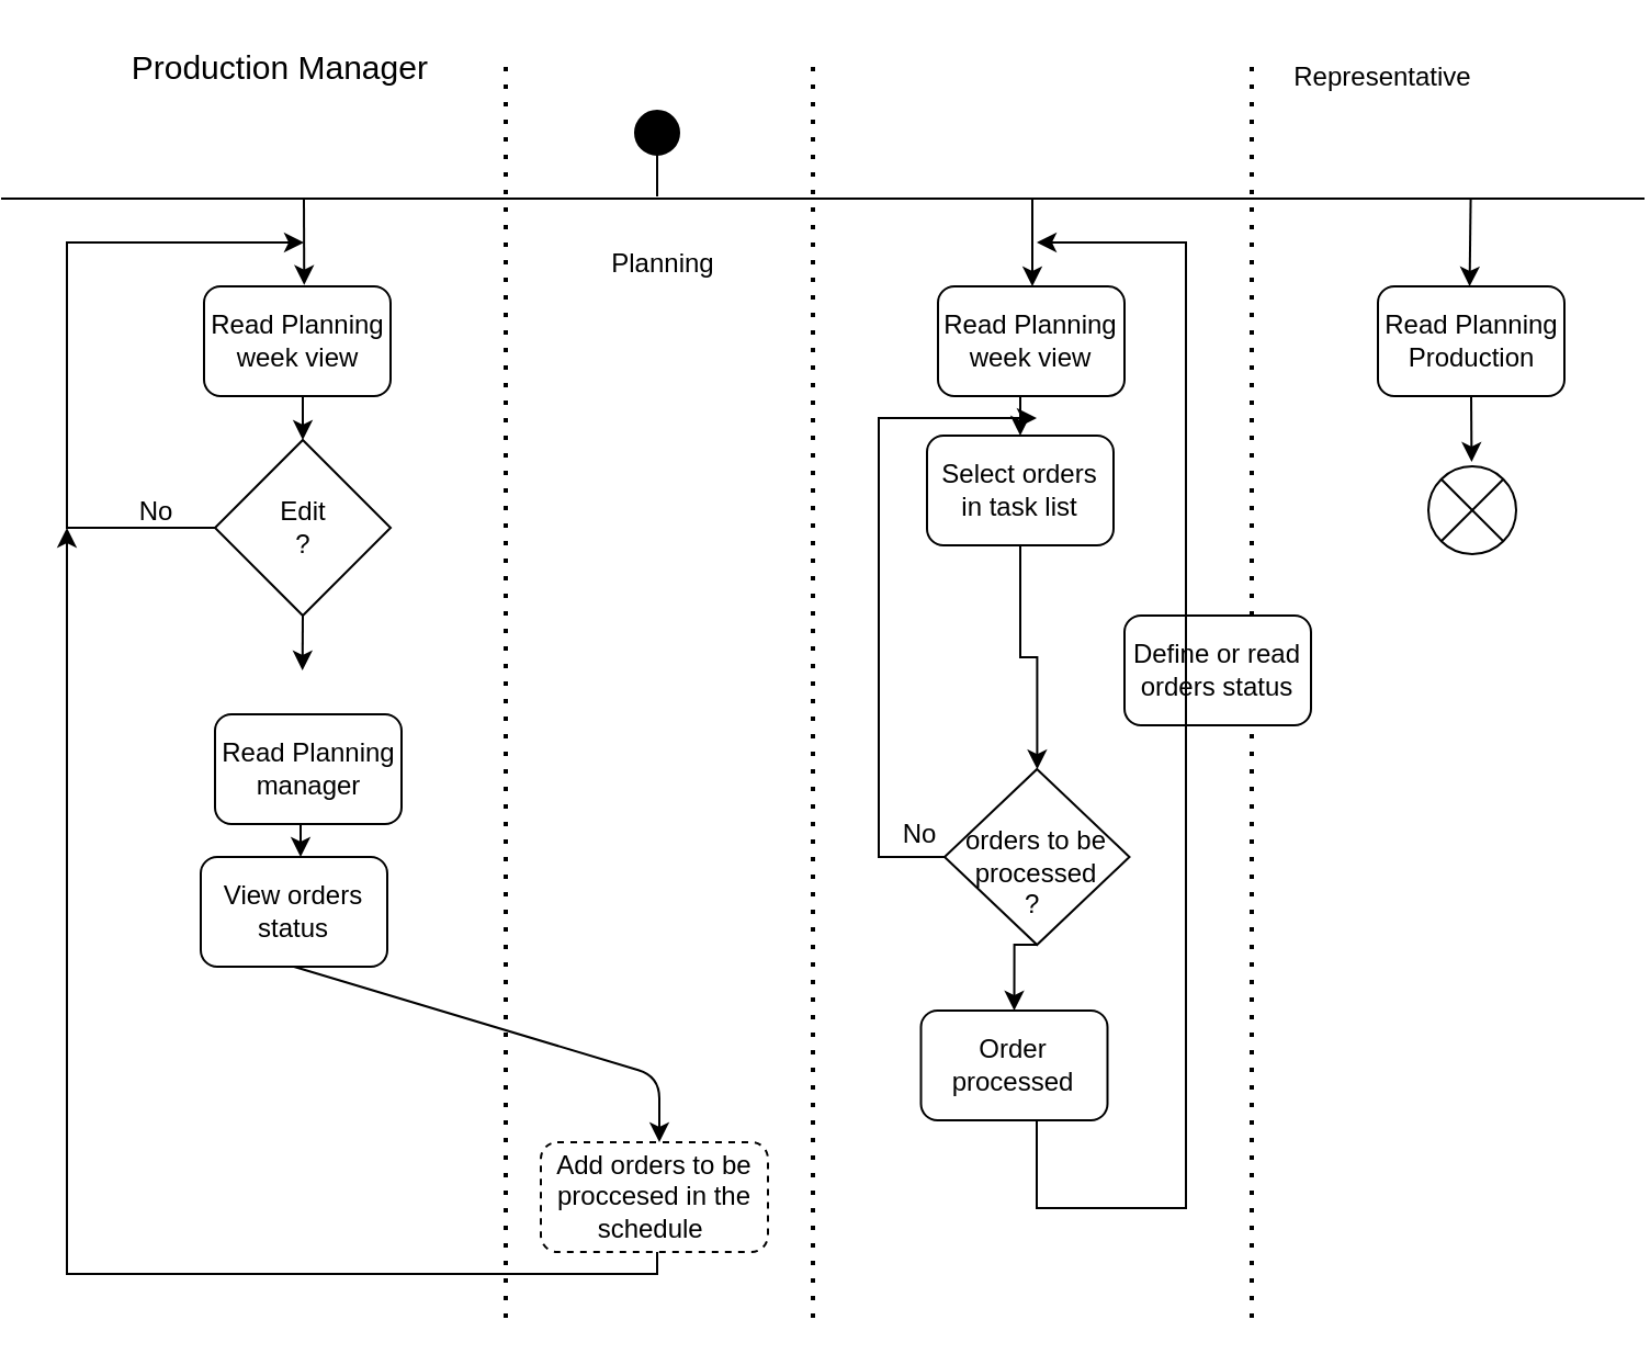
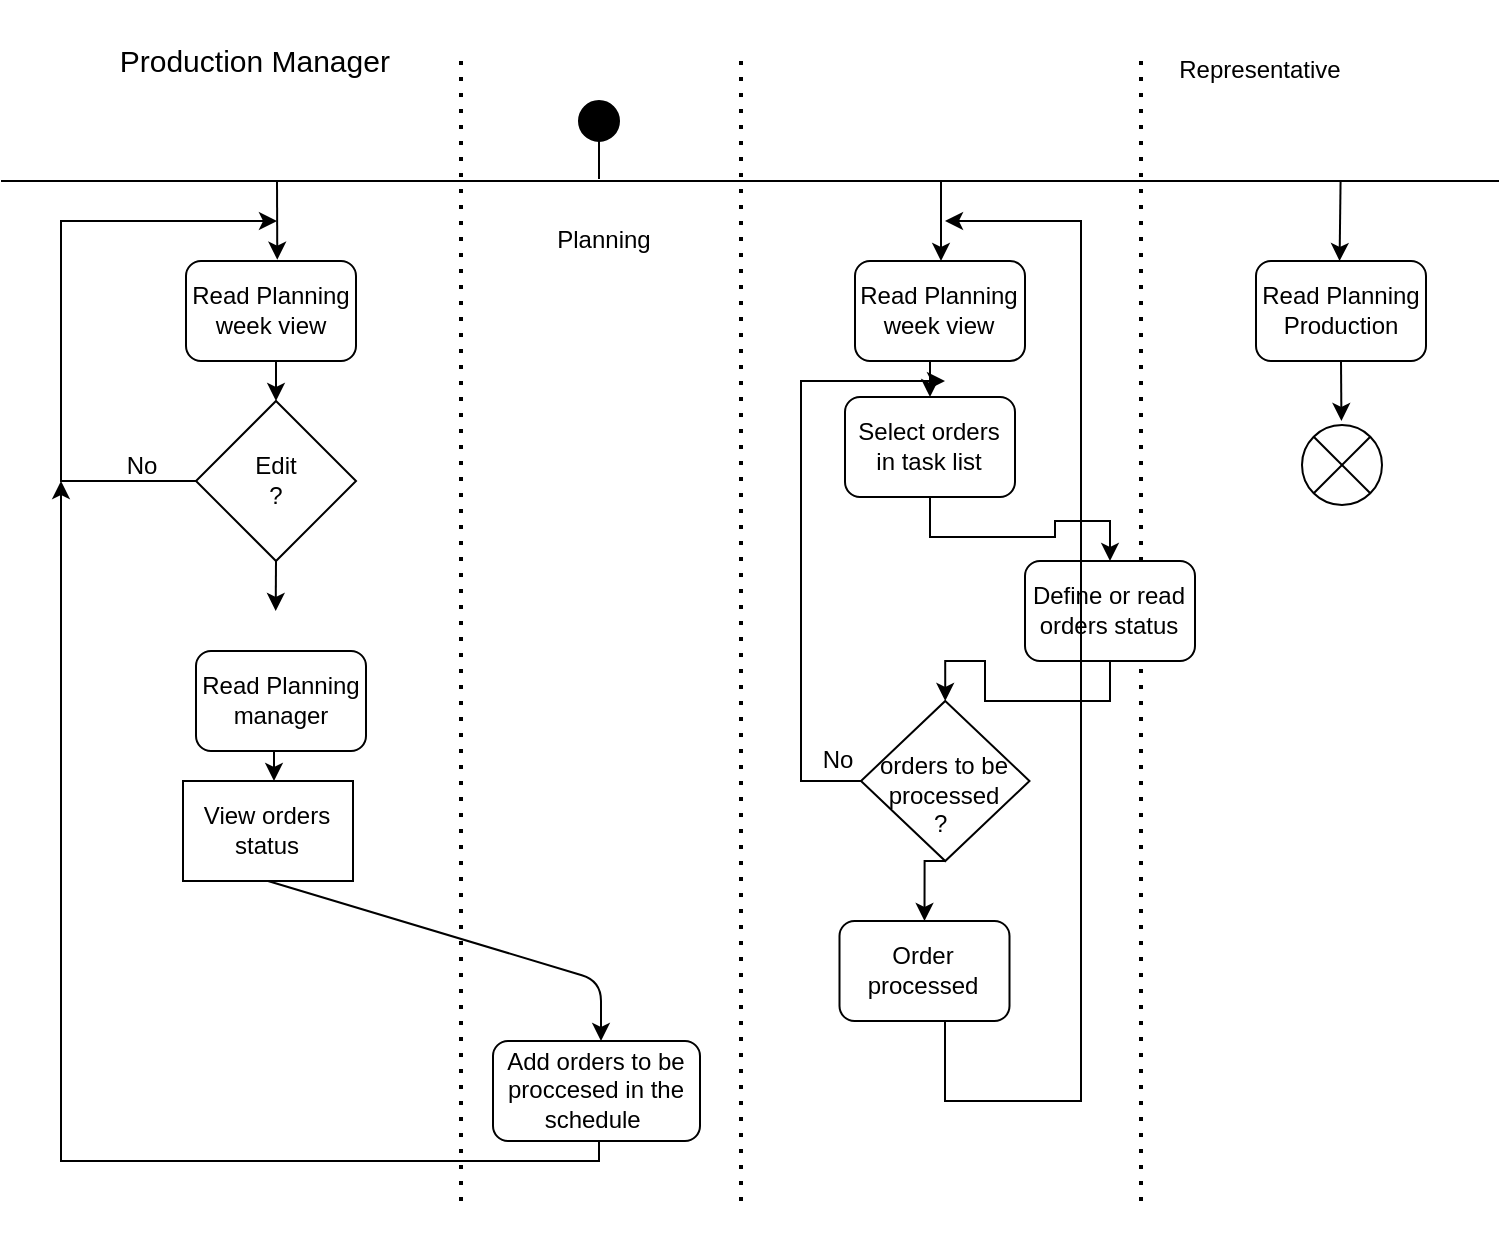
  <mxCell id="0" />
  <mxCell id="1" parent="0" />
  <mxCell id="2" value="" style="group" vertex="1" connectable="0" parent="1"><mxGeometry x="20" y="20" width="690" height="580" as="geometry" /></mxCell>
  <mxCell id="3" value="&lt;font style=&quot;font-size: 15px&quot;&gt;Production Manager&amp;nbsp;&lt;/font&gt;" style="text;html=1;strokeColor=none;fillColor=none;align=center;verticalAlign=middle;whiteSpace=wrap;rounded=0;" vertex="1" parent="2"><mxGeometry x="27.5" width="142.5" height="20" as="geometry" /></mxCell>
  <mxCell id="4" value="Planning" style="text;html=1;strokeColor=none;fillColor=none;align=center;verticalAlign=middle;whiteSpace=wrap;rounded=0;" vertex="1" parent="2"><mxGeometry x="211.5" y="90" width="120" height="20" as="geometry" /></mxCell>
  <mxCell id="5" value="Representative" style="text;html=1;strokeColor=none;fillColor=none;align=center;verticalAlign=middle;whiteSpace=wrap;rounded=0;" vertex="1" parent="2"><mxGeometry x="540" y="5" width="120" height="20" as="geometry" /></mxCell>
  <mxCell id="6" value="Read Planning week view" style="rounded=1;whiteSpace=wrap;html=1;" vertex="1" parent="2"><mxGeometry x="62.5" y="110" width="85" height="50" as="geometry" /></mxCell>
  <mxCell id="7" value="" style="group" vertex="1" connectable="0" parent="2"><mxGeometry x="169" y="20" width="200" height="60" as="geometry" /></mxCell>
  <mxCell id="8" value="" style="group" vertex="1" connectable="0" parent="7"><mxGeometry x="80" width="80" height="60" as="geometry" /></mxCell>
  <mxCell id="9" value="" style="group" vertex="1" connectable="0" parent="8"><mxGeometry x="-40" width="120" height="60" as="geometry" /></mxCell>
  <mxCell id="10" value="" style="group" vertex="1" connectable="0" parent="9"><mxGeometry x="50" y="10" width="20" height="39" as="geometry" /></mxCell>
  <mxCell id="11" value="" style="ellipse;whiteSpace=wrap;html=1;aspect=fixed;fillColor=#000000;" vertex="1" parent="10"><mxGeometry width="20" height="20" as="geometry" /></mxCell>
  <mxCell id="12" value="" style="endArrow=none;html=1;" edge="1" parent="10"><mxGeometry width="50" height="50" relative="1" as="geometry"><mxPoint x="10" y="39" as="sourcePoint" /><mxPoint x="10" y="19" as="targetPoint" /></mxGeometry></mxCell>
  <mxCell id="13" value="" style="endArrow=none;html=1;" edge="1" parent="7"><mxGeometry width="50" height="50" relative="1" as="geometry"><mxPoint x="-199" y="50" as="sourcePoint" /><mxPoint x="550" y="50" as="targetPoint" /></mxGeometry></mxCell>
  <mxCell id="14" value="" style="endArrow=classic;html=1;exitX=0.5;exitY=1;exitDx=0;exitDy=0;" edge="1" parent="2" source="17"><mxGeometry width="50" height="50" relative="1" as="geometry"><mxPoint x="103.5" y="429" as="sourcePoint" /><mxPoint x="270" y="500" as="targetPoint" /><Array as="points"><mxPoint x="270" y="470" /></Array></mxGeometry></mxCell>
  <mxCell id="15" style="edgeStyle=orthogonalEdgeStyle;rounded=0;orthogonalLoop=1;jettySize=auto;html=1;exitX=0.5;exitY=1;exitDx=0;exitDy=0;entryX=0.5;entryY=0;entryDx=0;entryDy=0;" edge="1" parent="2" source="16"><mxGeometry relative="1" as="geometry"><mxPoint x="106.5" y="370" as="targetPoint" /></mxGeometry></mxCell>
  <mxCell id="16" value="Read Planning manager" style="rounded=1;whiteSpace=wrap;html=1;" vertex="1" parent="2"><mxGeometry x="67.5" y="305" width="85" height="50" as="geometry" /></mxCell>
- <mxCell id="17" value="View orders status" style="rounded=1;whiteSpace=wrap;html=1;" vertex="1" parent="2"><mxGeometry x="61" y="370" width="85" height="50" as="geometry" /></mxCell>
+ <mxCell id="17" value="View orders status" style="whiteSpace=wrap;html=1;rounded=0;" vertex="1" parent="2"><mxGeometry x="61" y="370" width="85" height="50" as="geometry" /></mxCell>
  <mxCell id="18" style="edgeStyle=orthogonalEdgeStyle;rounded=0;orthogonalLoop=1;jettySize=auto;html=1;exitX=0.5;exitY=1;exitDx=0;exitDy=0;" edge="1" parent="2"><mxGeometry relative="1" as="geometry"><mxPoint y="220" as="targetPoint" /><mxPoint x="267.75" y="540" as="sourcePoint" /><Array as="points"><mxPoint x="269" y="540" /><mxPoint x="269" y="560" /><mxPoint y="560" /></Array></mxGeometry></mxCell>
- <mxCell id="19" value="Add orders to be proccesed in the schedule&amp;nbsp;" style="rounded=1;whiteSpace=wrap;html=1;dashed=1;" vertex="1" parent="2"><mxGeometry x="216" y="500" width="103.5" height="50" as="geometry" /></mxCell>
+ <mxCell id="19" value="Add orders to be proccesed in the schedule&amp;nbsp;" style="rounded=1;whiteSpace=wrap;html=1;" vertex="1" parent="2"><mxGeometry x="216" y="500" width="103.5" height="50" as="geometry" /></mxCell>
  <mxCell id="20" value="" style="group" vertex="1" connectable="0" parent="2"><mxGeometry x="67.5" y="180" width="80" height="105" as="geometry" /></mxCell>
  <mxCell id="21" style="edgeStyle=orthogonalEdgeStyle;rounded=0;orthogonalLoop=1;jettySize=auto;html=1;exitX=0.5;exitY=1;exitDx=0;exitDy=0;" edge="1" parent="20" source="22"><mxGeometry relative="1" as="geometry"><mxPoint x="39.857" y="105" as="targetPoint" /></mxGeometry></mxCell>
  <mxCell id="22" value="Edit&lt;br&gt;?&lt;br&gt;" style="rhombus;whiteSpace=wrap;html=1;" vertex="1" parent="20"><mxGeometry width="80" height="80" as="geometry" /></mxCell>
  <mxCell id="23" style="edgeStyle=orthogonalEdgeStyle;rounded=0;orthogonalLoop=1;jettySize=auto;html=1;exitX=0.5;exitY=1;exitDx=0;exitDy=0;entryX=0.5;entryY=0;entryDx=0;entryDy=0;" edge="1" parent="2" source="6" target="22"><mxGeometry relative="1" as="geometry" /></mxCell>
  <mxCell id="24" value="Read Planning Production" style="rounded=1;whiteSpace=wrap;html=1;" vertex="1" parent="2"><mxGeometry x="597.5" y="110" width="85" height="50" as="geometry" /></mxCell>
  <mxCell id="25" value="" style="group" vertex="1" connectable="0" parent="2"><mxGeometry x="623.5" y="165" width="40" height="67" as="geometry" /></mxCell>
  <mxCell id="26" style="edgeStyle=orthogonalEdgeStyle;rounded=0;orthogonalLoop=1;jettySize=auto;html=1;exitX=0.5;exitY=1;exitDx=0;exitDy=0;" edge="1" parent="25" source="24"><mxGeometry relative="1" as="geometry"><mxPoint x="16.714" y="25" as="targetPoint" /></mxGeometry></mxCell>
  <mxCell id="27" value="" style="group" vertex="1" connectable="0" parent="25"><mxGeometry width="40" height="67" as="geometry" /></mxCell>
  <mxCell id="28" value="" style="group" vertex="1" connectable="0" parent="27"><mxGeometry x="-3" y="27" width="40" height="40" as="geometry" /></mxCell>
  <mxCell id="29" value="" style="group" vertex="1" connectable="0" parent="28"><mxGeometry width="40" height="40" as="geometry" /></mxCell>
  <mxCell id="30" value="" style="group" vertex="1" connectable="0" parent="29"><mxGeometry width="40" height="40" as="geometry" /></mxCell>
  <mxCell id="31" value="" style="ellipse;whiteSpace=wrap;html=1;aspect=fixed;fillColor=#FFFFFF;" vertex="1" parent="30"><mxGeometry width="40" height="40" as="geometry" /></mxCell>
  <mxCell id="32" value="" style="endArrow=none;html=1;exitX=1;exitY=1;exitDx=0;exitDy=0;entryX=0;entryY=0;entryDx=0;entryDy=0;" edge="1" parent="30" source="31" target="31"><mxGeometry width="50" height="50" relative="1" as="geometry"><mxPoint x="30" y="30" as="sourcePoint" /><mxPoint x="10" y="10" as="targetPoint" /></mxGeometry></mxCell>
  <mxCell id="33" value="" style="endArrow=none;html=1;exitX=0;exitY=1;exitDx=0;exitDy=0;entryX=1;entryY=0;entryDx=0;entryDy=0;" edge="1" parent="30" source="31" target="31"><mxGeometry width="50" height="50" relative="1" as="geometry"><mxPoint x="10" y="30" as="sourcePoint" /><mxPoint x="30" y="10" as="targetPoint" /></mxGeometry></mxCell>
  <mxCell id="34" value="" style="endArrow=none;dashed=1;html=1;dashPattern=1 3;strokeWidth=2;" edge="1" parent="2"><mxGeometry width="50" height="50" relative="1" as="geometry"><mxPoint x="200" y="580" as="sourcePoint" /><mxPoint x="200" y="10" as="targetPoint" /></mxGeometry></mxCell>
  <mxCell id="35" value="" style="endArrow=none;dashed=1;html=1;dashPattern=1 3;strokeWidth=2;" edge="1" parent="2"><mxGeometry width="50" height="50" relative="1" as="geometry"><mxPoint x="340" y="580" as="sourcePoint" /><mxPoint x="340" y="10" as="targetPoint" /></mxGeometry></mxCell>
  <mxCell id="36" value="" style="endArrow=none;dashed=1;html=1;dashPattern=1 3;strokeWidth=2;" edge="1" parent="2"><mxGeometry width="50" height="50" relative="1" as="geometry"><mxPoint x="540" y="580" as="sourcePoint" /><mxPoint x="540" y="10" as="targetPoint" /></mxGeometry></mxCell>
  <mxCell id="37" value="" style="endArrow=classic;html=1;" edge="1" parent="2"><mxGeometry width="50" height="50" relative="1" as="geometry"><mxPoint x="639.79" y="70" as="sourcePoint" /><mxPoint x="639.29" y="110" as="targetPoint" /></mxGeometry></mxCell>
  <mxCell id="38" value="" style="endArrow=classic;html=1;entryX=0.537;entryY=-0.013;entryDx=0;entryDy=0;entryPerimeter=0;" edge="1" parent="2" target="6"><mxGeometry width="50" height="50" relative="1" as="geometry"><mxPoint x="108" y="70" as="sourcePoint" /><mxPoint x="150" y="210" as="targetPoint" /><Array as="points" /></mxGeometry></mxCell>
  <mxCell id="39" style="edgeStyle=orthogonalEdgeStyle;rounded=0;orthogonalLoop=1;jettySize=auto;html=1;exitX=0;exitY=0.5;exitDx=0;exitDy=0;" edge="1" parent="2" source="22"><mxGeometry relative="1" as="geometry"><mxPoint x="108" y="90" as="targetPoint" /><Array as="points"><mxPoint y="220" /><mxPoint y="90" /></Array></mxGeometry></mxCell>
  <mxCell id="40" value="No" style="text;html=1;strokeColor=none;fillColor=none;align=center;verticalAlign=middle;whiteSpace=wrap;rounded=0;" vertex="1" parent="2"><mxGeometry x="21" y="203" width="40" height="20" as="geometry" /></mxCell>
  <mxCell id="41" value="Read Planning week view" style="rounded=1;whiteSpace=wrap;html=1;" vertex="1" parent="2"><mxGeometry x="397" y="110" width="85" height="50" as="geometry" /></mxCell>
  <mxCell id="42" value="" style="endArrow=classic;html=1;" edge="1" parent="2"><mxGeometry width="50" height="50" relative="1" as="geometry"><mxPoint x="440" y="70" as="sourcePoint" /><mxPoint x="440" y="110" as="targetPoint" /><Array as="points" /></mxGeometry></mxCell>
  <mxCell id="43" value="Select orders in task list" style="rounded=1;whiteSpace=wrap;html=1;" vertex="1" parent="2"><mxGeometry x="392" y="178" width="85" height="50" as="geometry" /></mxCell>
  <mxCell id="44" style="edgeStyle=orthogonalEdgeStyle;rounded=0;orthogonalLoop=1;jettySize=auto;html=1;exitX=0.5;exitY=1;exitDx=0;exitDy=0;entryX=0.5;entryY=0;entryDx=0;entryDy=0;" edge="1" parent="2" source="41" target="43"><mxGeometry relative="1" as="geometry" /></mxCell>
  <mxCell id="45" value="Define or read orders status" style="rounded=1;whiteSpace=wrap;html=1;" vertex="1" parent="2"><mxGeometry x="482" y="260" width="85" height="50" as="geometry" /></mxCell>
- <mxCell id="46" style="edgeStyle=orthogonalEdgeStyle;rounded=0;orthogonalLoop=1;jettySize=auto;html=1;exitX=0.5;exitY=1;exitDx=0;exitDy=0;" edge="1" parent="2" source="43" target="48"><mxGeometry relative="1" as="geometry" /></mxCell>
+ <mxCell id="46" style="edgeStyle=orthogonalEdgeStyle;rounded=0;orthogonalLoop=1;jettySize=auto;html=1;exitX=0.5;exitY=1;exitDx=0;exitDy=0;entryX=0.5;entryY=0;entryDx=0;entryDy=0;" edge="1" parent="2" source="43" target="45"><mxGeometry relative="1" as="geometry" /></mxCell>
  <mxCell id="47" style="edgeStyle=orthogonalEdgeStyle;rounded=0;orthogonalLoop=1;jettySize=auto;html=1;exitX=0;exitY=0.5;exitDx=0;exitDy=0;" edge="1" parent="2" source="48"><mxGeometry relative="1" as="geometry"><mxPoint x="442" y="170" as="targetPoint" /><Array as="points"><mxPoint x="370" y="370" /><mxPoint x="370" y="170" /></Array></mxGeometry></mxCell>
  <mxCell id="48" value="&lt;font style=&quot;font-size: 12px&quot;&gt;&lt;br&gt;orders to be processed&lt;br&gt;?&amp;nbsp;&lt;/font&gt;" style="rhombus;whiteSpace=wrap;html=1;fillColor=#FFFFFF;" vertex="1" parent="2"><mxGeometry x="400" y="330" width="84.25" height="80" as="geometry" /></mxCell>
+ <mxCell id="49" style="edgeStyle=orthogonalEdgeStyle;rounded=0;orthogonalLoop=1;jettySize=auto;html=1;exitX=0.5;exitY=1;exitDx=0;exitDy=0;entryX=0.5;entryY=0;entryDx=0;entryDy=0;" edge="1" parent="2" source="45" target="48"><mxGeometry relative="1" as="geometry" /></mxCell>
  <mxCell id="50" style="edgeStyle=orthogonalEdgeStyle;rounded=0;orthogonalLoop=1;jettySize=auto;html=1;exitX=0.5;exitY=1;exitDx=0;exitDy=0;" edge="1" parent="2" source="51"><mxGeometry relative="1" as="geometry"><mxPoint x="442" y="90" as="targetPoint" /><Array as="points"><mxPoint x="442" y="530" /><mxPoint x="510" y="530" /><mxPoint x="510" y="90" /></Array></mxGeometry></mxCell>
  <mxCell id="51" value="Order processed" style="rounded=1;whiteSpace=wrap;html=1;" vertex="1" parent="2"><mxGeometry x="389.25" y="440" width="85" height="50" as="geometry" /></mxCell>
  <mxCell id="52" style="edgeStyle=orthogonalEdgeStyle;rounded=0;orthogonalLoop=1;jettySize=auto;html=1;exitX=0.5;exitY=1;exitDx=0;exitDy=0;entryX=0.5;entryY=0;entryDx=0;entryDy=0;" edge="1" parent="2" source="48" target="51"><mxGeometry relative="1" as="geometry" /></mxCell>
  <mxCell id="53" value="No" style="text;html=1;strokeColor=none;fillColor=none;align=center;verticalAlign=middle;whiteSpace=wrap;rounded=0;" vertex="1" parent="2"><mxGeometry x="369" y="350" width="40" height="20" as="geometry" /></mxCell>
